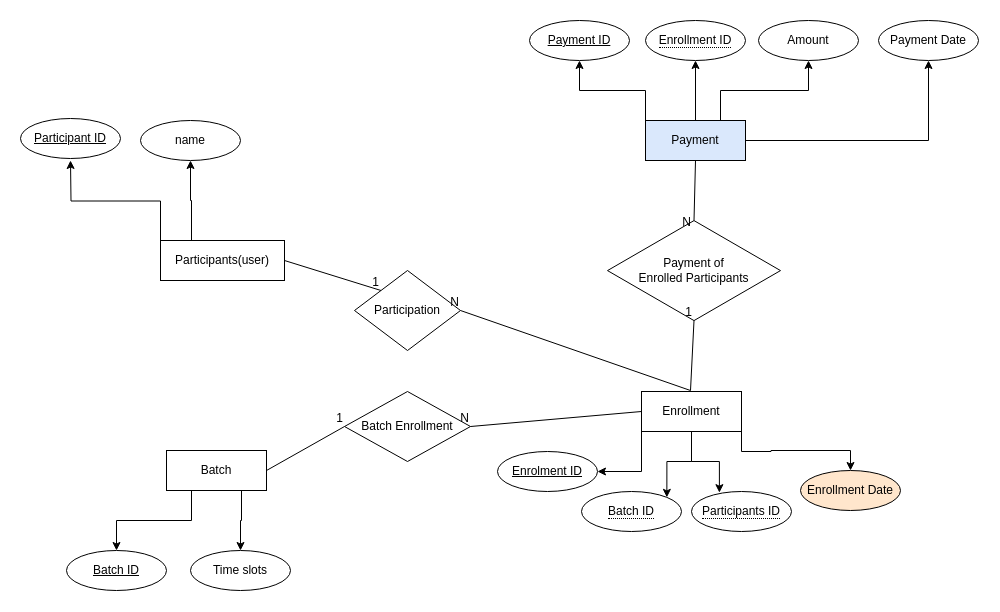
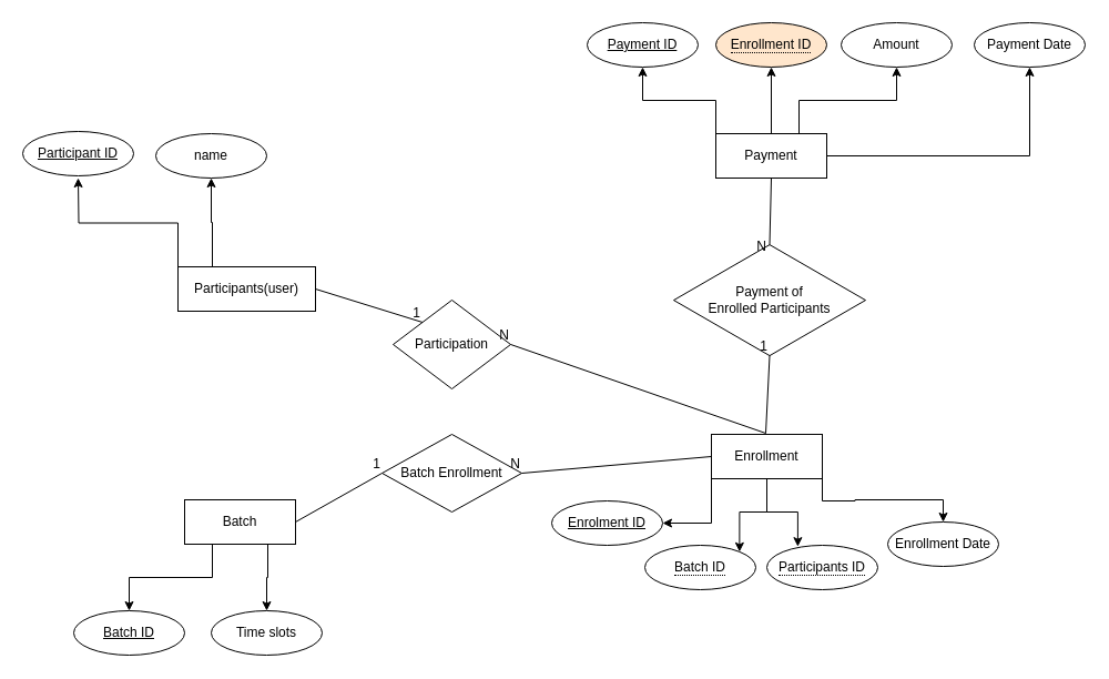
  <mxCell id="0" />
  <mxCell id="1" parent="0" />
  <mxCell id="2" style="edgeStyle=orthogonalEdgeStyle;rounded=0;orthogonalLoop=1;jettySize=auto;html=1;exitX=0.25;exitY=0;exitDx=0;exitDy=0;entryX=0.5;entryY=1;entryDx=0;entryDy=0;" edge="1" parent="1" source="4" target="12"><mxGeometry relative="1" as="geometry" /></mxCell>
  <mxCell id="3" style="edgeStyle=orthogonalEdgeStyle;rounded=0;orthogonalLoop=1;jettySize=auto;html=1;exitX=0;exitY=0;exitDx=0;exitDy=0;entryX=0.5;entryY=1;entryDx=0;entryDy=0;" edge="1" parent="1" source="4"><mxGeometry relative="1" as="geometry"><mxPoint x="70" y="160" as="targetPoint" /></mxGeometry></mxCell>
  <mxCell id="4" value="Participants(user)" style="whiteSpace=wrap;html=1;align=center;" vertex="1" parent="1"><mxGeometry x="160" y="240" width="124" height="40" as="geometry" /></mxCell>
  <mxCell id="5" style="edgeStyle=orthogonalEdgeStyle;rounded=0;orthogonalLoop=1;jettySize=auto;html=1;exitX=0.75;exitY=1;exitDx=0;exitDy=0;entryX=0.5;entryY=0;entryDx=0;entryDy=0;" edge="1" parent="1" source="6" target="14"><mxGeometry relative="1" as="geometry" /></mxCell>
  <mxCell id="6" value="Batch" style="whiteSpace=wrap;html=1;align=center;" vertex="1" parent="1"><mxGeometry x="166" y="450" width="100" height="40" as="geometry" /></mxCell>
  <mxCell id="7" style="edgeStyle=orthogonalEdgeStyle;rounded=0;orthogonalLoop=1;jettySize=auto;html=1;exitX=0;exitY=0;exitDx=0;exitDy=0;entryX=0.5;entryY=1;entryDx=0;entryDy=0;" edge="1" parent="1" source="11" target="37"><mxGeometry relative="1" as="geometry" /></mxCell>
  <mxCell id="8" style="edgeStyle=orthogonalEdgeStyle;rounded=0;orthogonalLoop=1;jettySize=auto;html=1;exitX=0.5;exitY=0;exitDx=0;exitDy=0;entryX=0.5;entryY=1;entryDx=0;entryDy=0;" edge="1" parent="1" source="11" target="38"><mxGeometry relative="1" as="geometry" /></mxCell>
  <mxCell id="9" style="edgeStyle=orthogonalEdgeStyle;rounded=0;orthogonalLoop=1;jettySize=auto;html=1;exitX=0.75;exitY=0;exitDx=0;exitDy=0;entryX=0.5;entryY=1;entryDx=0;entryDy=0;" edge="1" parent="1" source="11" target="39"><mxGeometry relative="1" as="geometry" /></mxCell>
  <mxCell id="10" style="edgeStyle=orthogonalEdgeStyle;rounded=0;orthogonalLoop=1;jettySize=auto;html=1;exitX=1;exitY=0.5;exitDx=0;exitDy=0;entryX=0.5;entryY=1;entryDx=0;entryDy=0;" edge="1" parent="1" source="11" target="40"><mxGeometry relative="1" as="geometry" /></mxCell>
- <mxCell id="11" value="Payment" style="whiteSpace=wrap;html=1;align=center;fillColor=#dae8fc;" vertex="1" parent="1"><mxGeometry x="645" y="120" width="100" height="40" as="geometry" /></mxCell>
+ <mxCell id="11" value="Payment" style="whiteSpace=wrap;html=1;align=center;" vertex="1" parent="1"><mxGeometry x="645" y="120" width="100" height="40" as="geometry" /></mxCell>
  <mxCell id="12" value="name" style="ellipse;whiteSpace=wrap;html=1;align=center;" vertex="1" parent="1"><mxGeometry x="140" y="120" width="100" height="40" as="geometry" /></mxCell>
  <mxCell id="13" value="Participation" style="shape=rhombus;perimeter=rhombusPerimeter;whiteSpace=wrap;html=1;align=center;" vertex="1" parent="1"><mxGeometry x="354" y="270" width="106" height="80" as="geometry" /></mxCell>
  <mxCell id="14" value="Time slots" style="ellipse;whiteSpace=wrap;html=1;align=center;" vertex="1" parent="1"><mxGeometry x="190" y="550" width="100" height="40" as="geometry" /></mxCell>
  <mxCell id="15" value="Participant ID" style="ellipse;whiteSpace=wrap;html=1;align=center;fontStyle=4;" vertex="1" parent="1"><mxGeometry x="20" y="118" width="100" height="40" as="geometry" /></mxCell>
  <mxCell id="16" value="" style="edgeStyle=orthogonalEdgeStyle;rounded=0;orthogonalLoop=1;jettySize=auto;html=1;exitX=0.25;exitY=1;exitDx=0;exitDy=0;" edge="1" parent="1" source="6" target="17"><mxGeometry relative="1" as="geometry"><mxPoint x="191" y="490" as="sourcePoint" /><mxPoint x="120" y="560" as="targetPoint" /></mxGeometry></mxCell>
  <mxCell id="17" value="Batch ID" style="ellipse;whiteSpace=wrap;html=1;align=center;fontStyle=4;" vertex="1" parent="1"><mxGeometry x="66" y="550" width="100" height="40" as="geometry" /></mxCell>
  <mxCell id="18" value="Enrolment ID" style="ellipse;whiteSpace=wrap;html=1;align=center;fontStyle=4;" vertex="1" parent="1"><mxGeometry x="497" y="451" width="100" height="40" as="geometry" /></mxCell>
  <mxCell id="19" value="&lt;span style=&quot;border-bottom: 1px dotted&quot;&gt;Batch ID&lt;/span&gt;" style="ellipse;whiteSpace=wrap;html=1;align=center;" vertex="1" parent="1"><mxGeometry x="581" y="491" width="100" height="40" as="geometry" /></mxCell>
  <mxCell id="20" value="&lt;span style=&quot;border-bottom: 1px dotted&quot;&gt;Participants ID&lt;/span&gt;" style="ellipse;whiteSpace=wrap;html=1;align=center;" vertex="1" parent="1"><mxGeometry x="691" y="491" width="100" height="40" as="geometry" /></mxCell>
- <mxCell id="21" value="Enrollment Date" style="ellipse;whiteSpace=wrap;html=1;align=center;fillColor=#ffe6cc;" vertex="1" parent="1"><mxGeometry x="800" y="470" width="100" height="40" as="geometry" /></mxCell>
+ <mxCell id="21" value="Enrollment Date" style="ellipse;whiteSpace=wrap;html=1;align=center;" vertex="1" parent="1"><mxGeometry x="800" y="470" width="100" height="40" as="geometry" /></mxCell>
  <mxCell id="22" style="edgeStyle=orthogonalEdgeStyle;rounded=0;orthogonalLoop=1;jettySize=auto;html=1;exitX=0;exitY=1;exitDx=0;exitDy=0;entryX=1;entryY=0.5;entryDx=0;entryDy=0;" edge="1" parent="1" source="25" target="18"><mxGeometry relative="1" as="geometry" /></mxCell>
  <mxCell id="23" style="edgeStyle=orthogonalEdgeStyle;rounded=0;orthogonalLoop=1;jettySize=auto;html=1;exitX=0.5;exitY=1;exitDx=0;exitDy=0;entryX=1;entryY=0;entryDx=0;entryDy=0;" edge="1" parent="1" source="25" target="19"><mxGeometry relative="1" as="geometry" /></mxCell>
  <mxCell id="24" style="edgeStyle=orthogonalEdgeStyle;rounded=0;orthogonalLoop=1;jettySize=auto;html=1;exitX=1;exitY=1;exitDx=0;exitDy=0;entryX=0.5;entryY=0;entryDx=0;entryDy=0;" edge="1" parent="1" source="25" target="21"><mxGeometry relative="1" as="geometry"><mxPoint x="791" y="471" as="targetPoint" /></mxGeometry></mxCell>
  <mxCell id="25" value="Enrollment" style="whiteSpace=wrap;html=1;align=center;" vertex="1" parent="1"><mxGeometry x="641" y="391" width="100" height="40" as="geometry" /></mxCell>
  <mxCell id="26" style="edgeStyle=orthogonalEdgeStyle;rounded=0;orthogonalLoop=1;jettySize=auto;html=1;exitX=0.5;exitY=1;exitDx=0;exitDy=0;entryX=0.279;entryY=0.029;entryDx=0;entryDy=0;entryPerimeter=0;" edge="1" parent="1" source="25" target="20"><mxGeometry relative="1" as="geometry" /></mxCell>
  <mxCell id="27" value="Batch Enrollment" style="shape=rhombus;perimeter=rhombusPerimeter;whiteSpace=wrap;html=1;align=center;" vertex="1" parent="1"><mxGeometry x="344" y="391" width="126" height="70" as="geometry" /></mxCell>
  <mxCell id="28" value="Payment of &lt;br&gt;Enrolled Participants" style="shape=rhombus;perimeter=rhombusPerimeter;whiteSpace=wrap;html=1;align=center;" vertex="1" parent="1"><mxGeometry x="607" y="220.08" width="173" height="100" as="geometry" /></mxCell>
  <mxCell id="29" value="" style="endArrow=none;html=1;rounded=0;exitX=1;exitY=0.5;exitDx=0;exitDy=0;entryX=0;entryY=0;entryDx=0;entryDy=0;" edge="1" parent="1" source="4" target="13"><mxGeometry relative="1" as="geometry"><mxPoint x="510" y="350" as="sourcePoint" /><mxPoint x="670" y="350" as="targetPoint" /></mxGeometry></mxCell>
  <mxCell id="30" value="1" style="resizable=0;html=1;whiteSpace=wrap;align=right;verticalAlign=bottom;" connectable="0" vertex="1" parent="29"><mxGeometry x="1" relative="1" as="geometry" /></mxCell>
  <mxCell id="31" value="" style="endArrow=none;html=1;rounded=0;entryX=1;entryY=0.5;entryDx=0;entryDy=0;" edge="1" parent="1" target="13"><mxGeometry relative="1" as="geometry"><mxPoint x="690" y="390" as="sourcePoint" /><mxPoint x="670" y="350" as="targetPoint" /></mxGeometry></mxCell>
  <mxCell id="32" value="N" style="resizable=0;html=1;whiteSpace=wrap;align=right;verticalAlign=bottom;" connectable="0" vertex="1" parent="31"><mxGeometry x="1" relative="1" as="geometry" /></mxCell>
  <mxCell id="33" value="" style="endArrow=none;html=1;rounded=0;entryX=1;entryY=0.5;entryDx=0;entryDy=0;exitX=0;exitY=0.5;exitDx=0;exitDy=0;" edge="1" parent="1" source="25" target="27"><mxGeometry relative="1" as="geometry"><mxPoint x="662" y="450" as="sourcePoint" /><mxPoint x="432" y="370" as="targetPoint" /></mxGeometry></mxCell>
  <mxCell id="34" value="N" style="resizable=0;html=1;whiteSpace=wrap;align=right;verticalAlign=bottom;" connectable="0" vertex="1" parent="33"><mxGeometry x="1" relative="1" as="geometry" /></mxCell>
  <mxCell id="35" value="" style="endArrow=none;html=1;rounded=0;exitX=1;exitY=0.5;exitDx=0;exitDy=0;entryX=0;entryY=0.5;entryDx=0;entryDy=0;" edge="1" parent="1" source="6" target="27"><mxGeometry relative="1" as="geometry"><mxPoint x="257" y="350" as="sourcePoint" /><mxPoint x="354" y="380" as="targetPoint" /></mxGeometry></mxCell>
  <mxCell id="36" value="1" style="resizable=0;html=1;whiteSpace=wrap;align=right;verticalAlign=bottom;" connectable="0" vertex="1" parent="35"><mxGeometry x="1" relative="1" as="geometry" /></mxCell>
  <mxCell id="37" value="Payment ID" style="ellipse;whiteSpace=wrap;html=1;align=center;fontStyle=4;" vertex="1" parent="1"><mxGeometry x="529" y="20" width="100" height="40" as="geometry" /></mxCell>
- <mxCell id="38" value="&lt;span style=&quot;border-bottom: 1px dotted&quot;&gt;Enrollment ID&lt;/span&gt;" style="ellipse;whiteSpace=wrap;html=1;align=center;" vertex="1" parent="1"><mxGeometry x="645" y="20" width="100" height="40" as="geometry" /></mxCell>
+ <mxCell id="38" value="&lt;span style=&quot;border-bottom: 1px dotted&quot;&gt;Enrollment ID&lt;/span&gt;" style="ellipse;whiteSpace=wrap;html=1;align=center;fillColor=#ffe6cc;" vertex="1" parent="1"><mxGeometry x="645" y="20" width="100" height="40" as="geometry" /></mxCell>
  <mxCell id="39" value="Amount" style="ellipse;whiteSpace=wrap;html=1;align=center;" vertex="1" parent="1"><mxGeometry x="758" y="20" width="100" height="40" as="geometry" /></mxCell>
  <mxCell id="40" value="Payment Date" style="ellipse;whiteSpace=wrap;html=1;align=center;" vertex="1" parent="1"><mxGeometry x="878" y="20" width="100" height="40" as="geometry" /></mxCell>
  <mxCell id="41" value="" style="endArrow=none;html=1;rounded=0;entryX=0.5;entryY=0;entryDx=0;entryDy=0;exitX=0.5;exitY=1;exitDx=0;exitDy=0;" edge="1" parent="1" source="11" target="28"><mxGeometry relative="1" as="geometry"><mxPoint x="965" y="270" as="sourcePoint" /><mxPoint x="735" y="190" as="targetPoint" /></mxGeometry></mxCell>
  <mxCell id="42" value="N" style="resizable=0;html=1;whiteSpace=wrap;align=right;verticalAlign=bottom;" connectable="0" vertex="1" parent="41"><mxGeometry x="1" relative="1" as="geometry"><mxPoint x="-2" y="10" as="offset" /></mxGeometry></mxCell>
  <mxCell id="43" value="" style="endArrow=none;html=1;rounded=0;entryX=0.5;entryY=1;entryDx=0;entryDy=0;" edge="1" parent="1" target="28"><mxGeometry relative="1" as="geometry"><mxPoint x="690" y="390" as="sourcePoint" /><mxPoint x="827" y="380" as="targetPoint" /></mxGeometry></mxCell>
  <mxCell id="44" value="1" style="resizable=0;html=1;whiteSpace=wrap;align=right;verticalAlign=bottom;" connectable="0" vertex="1" parent="43"><mxGeometry x="1" relative="1" as="geometry" /></mxCell>
